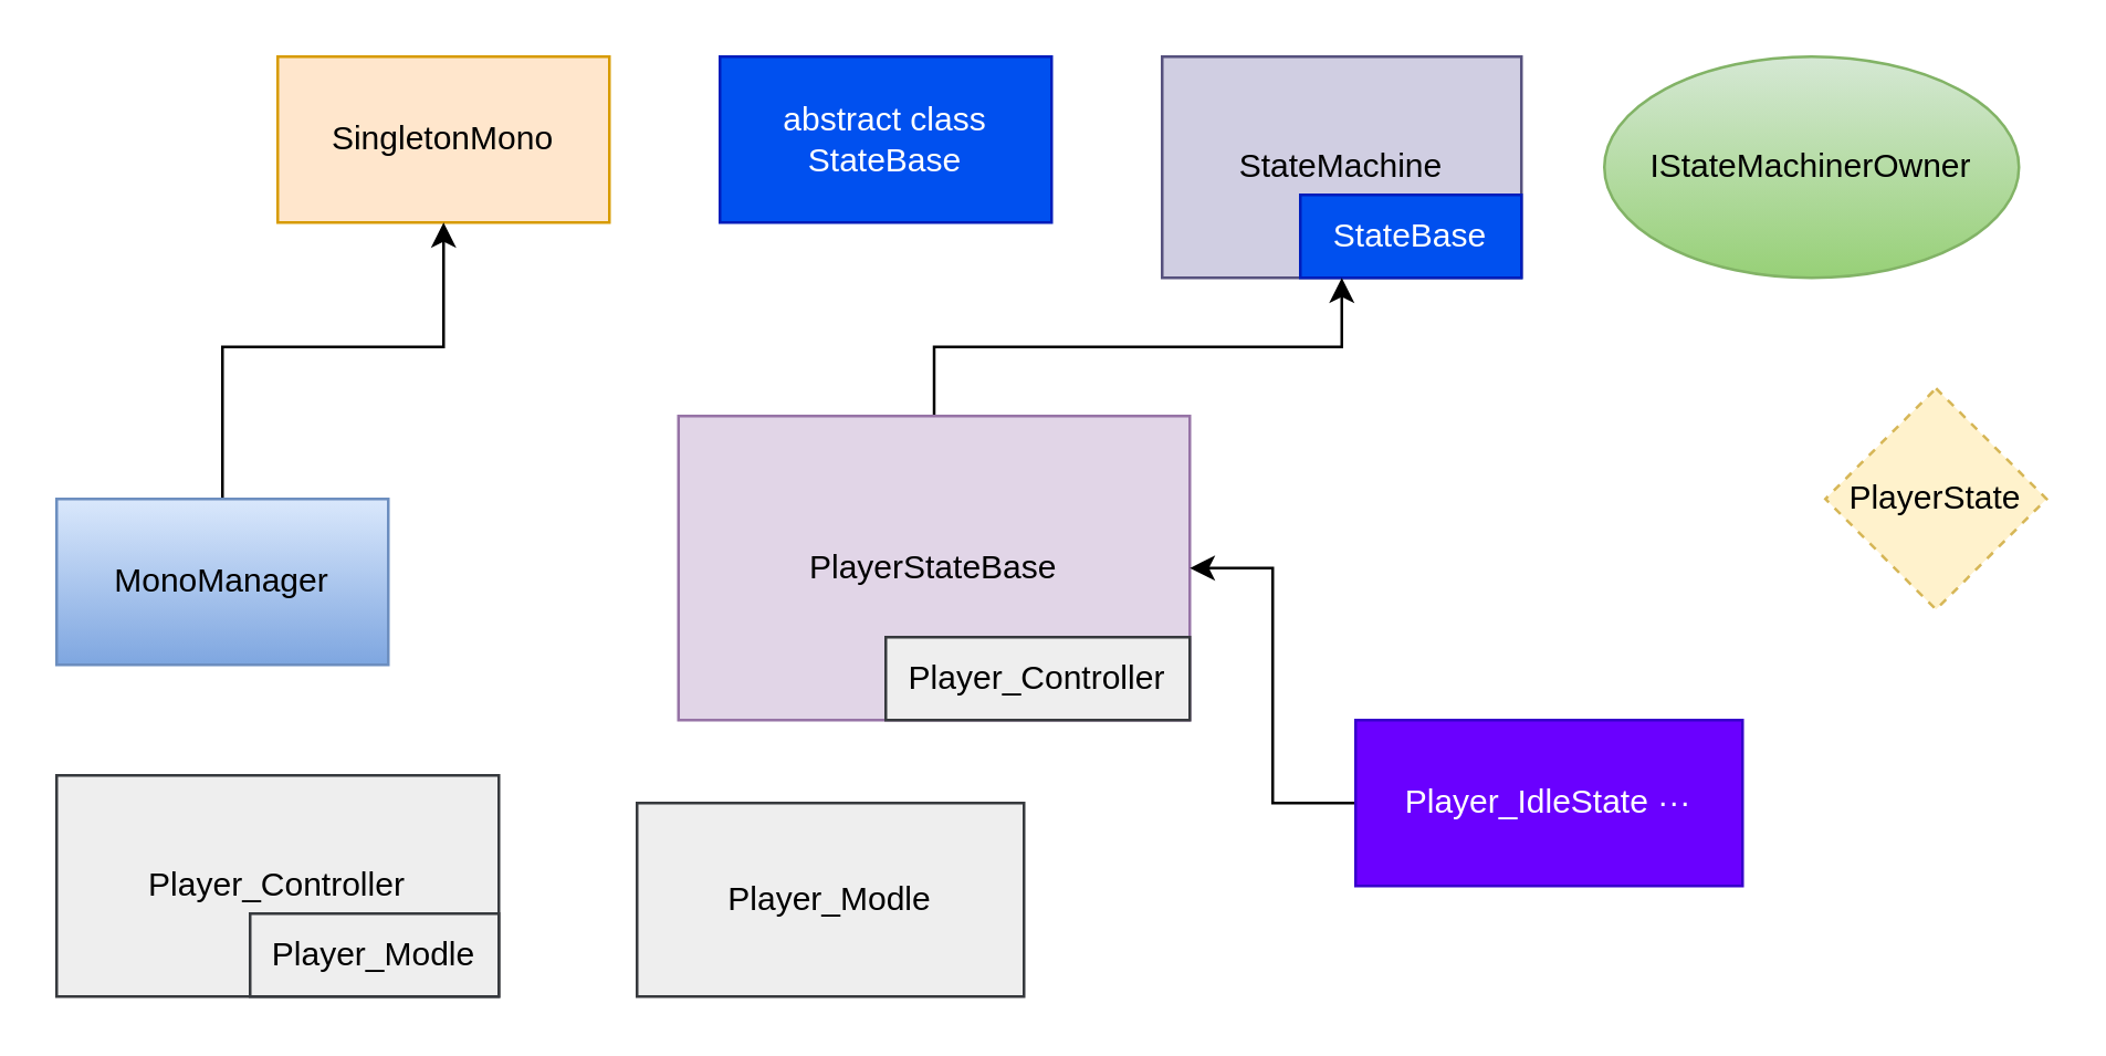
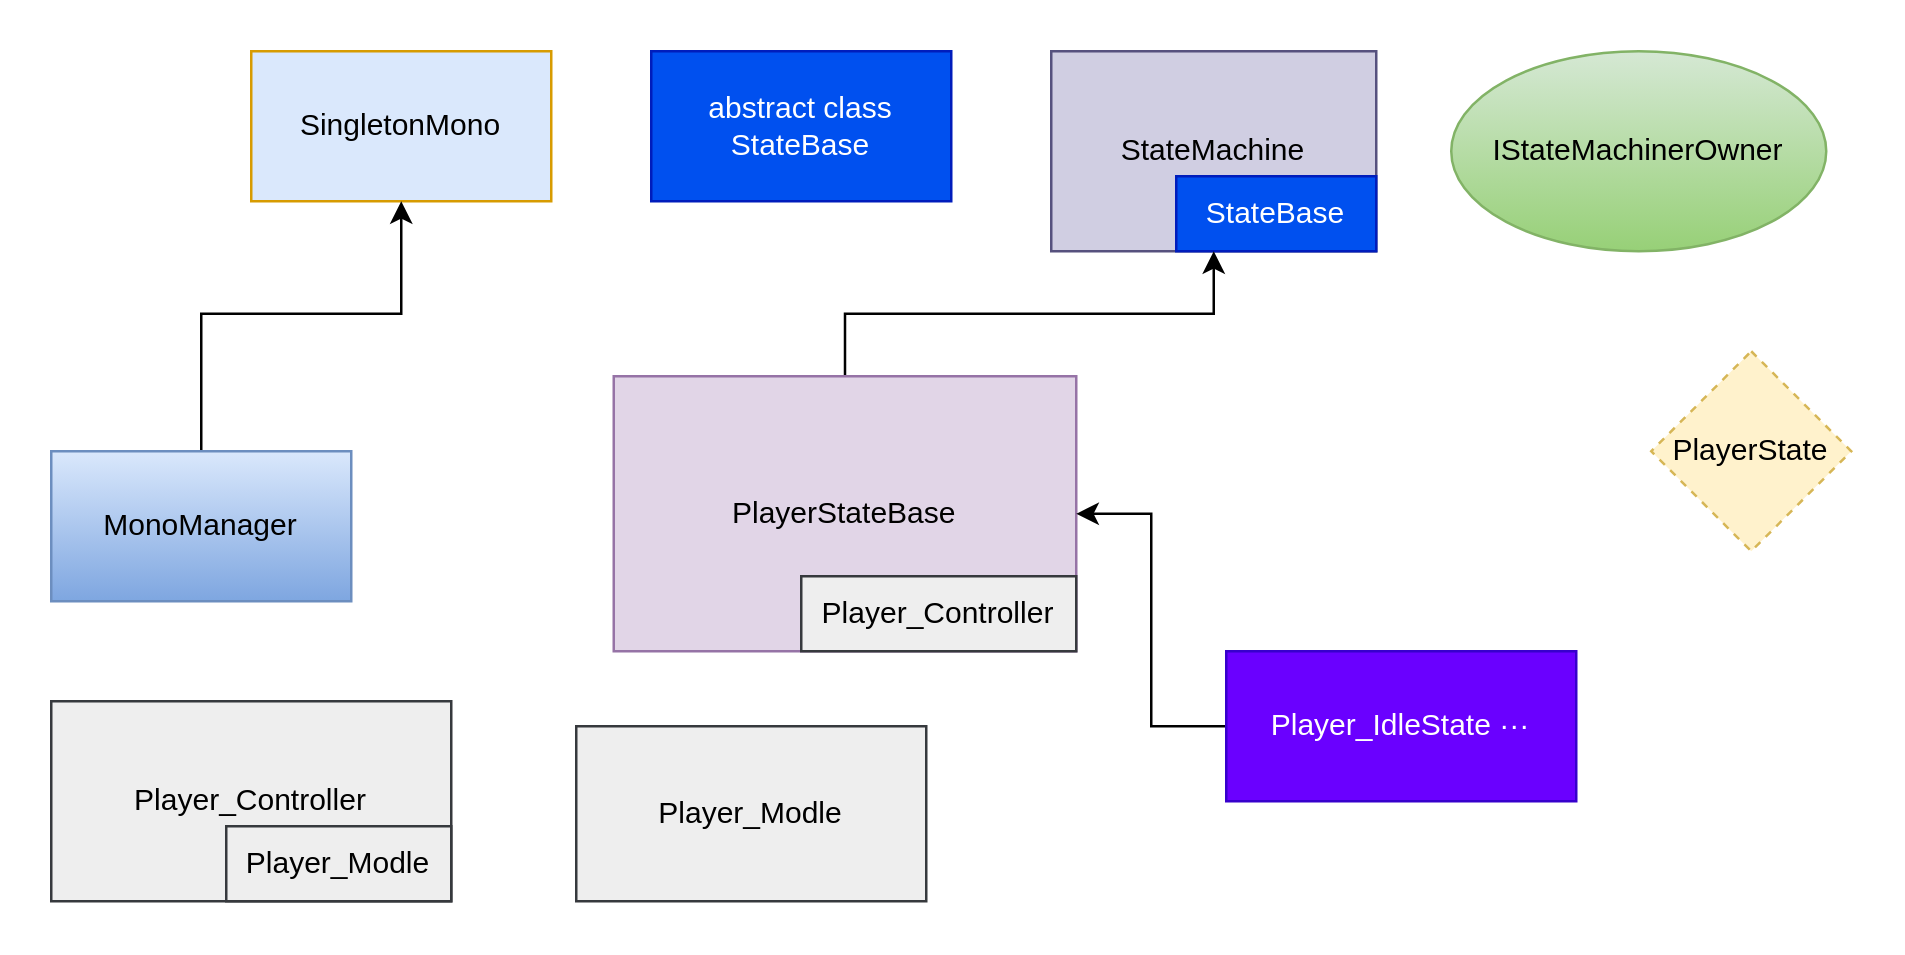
  <mxCell id="0" />
  <mxCell id="1" parent="0" />
- <mxCell id="2" value="SingletonMono" style="rounded=0;whiteSpace=wrap;html=1;fillColor=#ffe6cc;strokeColor=#d79b00;" vertex="1" parent="1"><mxGeometry x="100" y="20" width="120" height="60" as="geometry" /></mxCell>
+ <mxCell id="2" value="SingletonMono" style="rounded=0;whiteSpace=wrap;html=1;fillColor=#dae8fc;strokeColor=#d79b00;" vertex="1" parent="1"><mxGeometry x="100" y="20" width="120" height="60" as="geometry" /></mxCell>
  <mxCell id="3" value="abstract class StateBase" style="rounded=0;whiteSpace=wrap;html=1;fillColor=#0050ef;strokeColor=#001DBC;fontColor=#ffffff;" vertex="1" parent="1"><mxGeometry x="260" y="20" width="120" height="60" as="geometry" /></mxCell>
  <mxCell id="4" value="StateMachine" style="rounded=0;whiteSpace=wrap;html=1;fillColor=#d0cee2;strokeColor=#56517e;" vertex="1" parent="1"><mxGeometry x="420" y="20" width="130" height="80" as="geometry" /></mxCell>
  <mxCell id="5" value="IStateMachinerOwner" style="ellipse;whiteSpace=wrap;html=1;fillColor=#d5e8d4;gradientColor=#97d077;strokeColor=#82b366;" vertex="1" parent="1"><mxGeometry x="580" y="20" width="150" height="80" as="geometry" /></mxCell>
  <mxCell id="6" style="edgeStyle=orthogonalEdgeStyle;rounded=0;orthogonalLoop=1;jettySize=auto;html=1;exitX=0.5;exitY=0;exitDx=0;exitDy=0;" edge="1" parent="1" source="7"><mxGeometry relative="1" as="geometry"><mxPoint x="120" y="170" as="sourcePoint" /><mxPoint x="160" y="80" as="targetPoint" /><Array as="points"><mxPoint x="80" y="125" /><mxPoint x="160" y="125" /></Array></mxGeometry></mxCell>
  <mxCell id="7" value="MonoManager" style="rounded=0;whiteSpace=wrap;html=1;fillColor=#dae8fc;gradientColor=#7ea6e0;strokeColor=#6c8ebf;" vertex="1" parent="1"><mxGeometry x="20" y="180" width="120" height="60" as="geometry" /></mxCell>
  <mxCell id="8" value="StateBase" style="rounded=0;whiteSpace=wrap;html=1;fillColor=#0050ef;strokeColor=#001DBC;fontColor=#ffffff;" vertex="1" parent="1"><mxGeometry x="470" y="70" width="80" height="30" as="geometry" /></mxCell>
  <mxCell id="9" value="Player_Controller" style="rounded=0;whiteSpace=wrap;html=1;fillColor=#eeeeee;strokeColor=#36393d;" vertex="1" parent="1"><mxGeometry x="20" y="280" width="160" height="80" as="geometry" /></mxCell>
  <mxCell id="10" value="Player_Modle" style="rounded=0;whiteSpace=wrap;html=1;fillColor=#eeeeee;strokeColor=#36393d;" vertex="1" parent="1"><mxGeometry x="230" y="290" width="140" height="70" as="geometry" /></mxCell>
  <mxCell id="11" value="Player_Modle" style="rounded=0;whiteSpace=wrap;html=1;fillColor=#eeeeee;strokeColor=#36393d;" vertex="1" parent="1"><mxGeometry x="90" y="330" width="90" height="30" as="geometry" /></mxCell>
  <mxCell id="12" value="PlayerState" style="rhombus;whiteSpace=wrap;html=1;fillColor=#fff2cc;strokeColor=#d6b656;dashed=1;" vertex="1" parent="1"><mxGeometry x="660" y="140" width="80" height="80" as="geometry" /></mxCell>
  <mxCell id="13" style="edgeStyle=orthogonalEdgeStyle;rounded=0;orthogonalLoop=1;jettySize=auto;html=1;" edge="1" parent="1" source="14" target="4"><mxGeometry relative="1" as="geometry" /></mxCell>
  <mxCell id="14" value="PlayerStateBase" style="rounded=0;whiteSpace=wrap;html=1;fillColor=#e1d5e7;strokeColor=#9673a6;" vertex="1" parent="1"><mxGeometry x="245" y="150" width="185" height="110" as="geometry" /></mxCell>
  <mxCell id="15" value="Player_Controller" style="rounded=0;whiteSpace=wrap;html=1;fillColor=#eeeeee;strokeColor=#36393d;" vertex="1" parent="1"><mxGeometry x="320" y="230" width="110" height="30" as="geometry" /></mxCell>
  <mxCell id="16" style="edgeStyle=orthogonalEdgeStyle;rounded=0;orthogonalLoop=1;jettySize=auto;html=1;entryX=1;entryY=0.5;entryDx=0;entryDy=0;" edge="1" parent="1" source="17" target="14"><mxGeometry relative="1" as="geometry" /></mxCell>
  <mxCell id="17" value="Player_IdleState ···" style="rounded=0;whiteSpace=wrap;html=1;fillColor=#6a00ff;strokeColor=#3700CC;fontColor=#ffffff;" vertex="1" parent="1"><mxGeometry x="490" y="260" width="140" height="60" as="geometry" /></mxCell>
